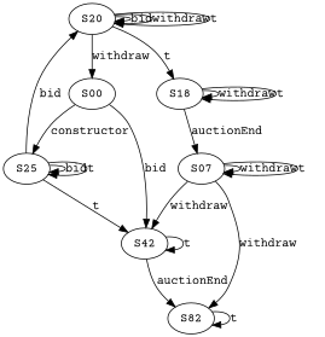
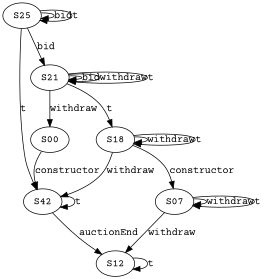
  digraph {
    fontname="Courier Prime"
    node [fontname="Courier Prime"]
    edge [color=black fontname="Courier Prime"]
    n1 [label=S42]
    S00
    S25
-   S12 [label=S82]
-   S20
+   S12
+   S20 [label=S21]
    S18
    S07
    n1 -> n1 [label=t]
    n1 -> S12 [label=auctionEnd]
-   S00 -> n1 [label=bid]
-   S00 -> S25 [label=constructor]
+   S00 -> n1 [label=constructor]
    S25 -> n1 [label=t]
    S25 -> S25 [label=bid]
    S25 -> S25 [label=t]
    S25 -> S20 [label=bid]
    S12 -> S12 [label=t]
    S20 -> S00 [label=withdraw]
    S20 -> S20 [label=bid]
    S20 -> S20 [label=withdraw]
    S20 -> S20 [label=t]
    S20 -> S18 [label=t]
-   S07 -> n1 [label=withdraw]
+   S18 -> n1 [label=withdraw]
    S18 -> S18 [label=withdraw]
    S18 -> S18 [label=t]
-   S18 -> S07 [label=auctionEnd]
+   S18 -> S07 [label=constructor]
    S07 -> S12 [label=withdraw]
    S07 -> S07 [label=withdraw]
    S07 -> S07 [label=t]
  }
